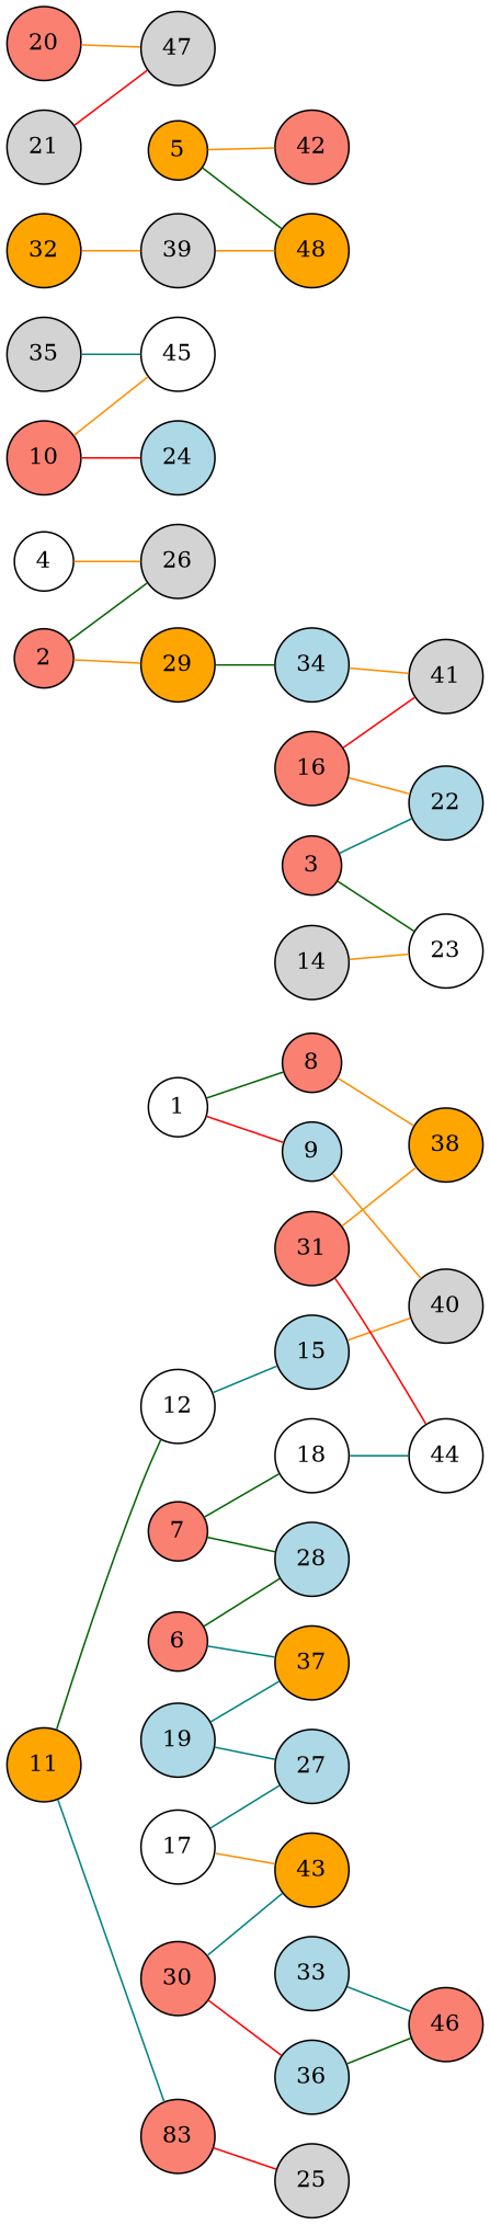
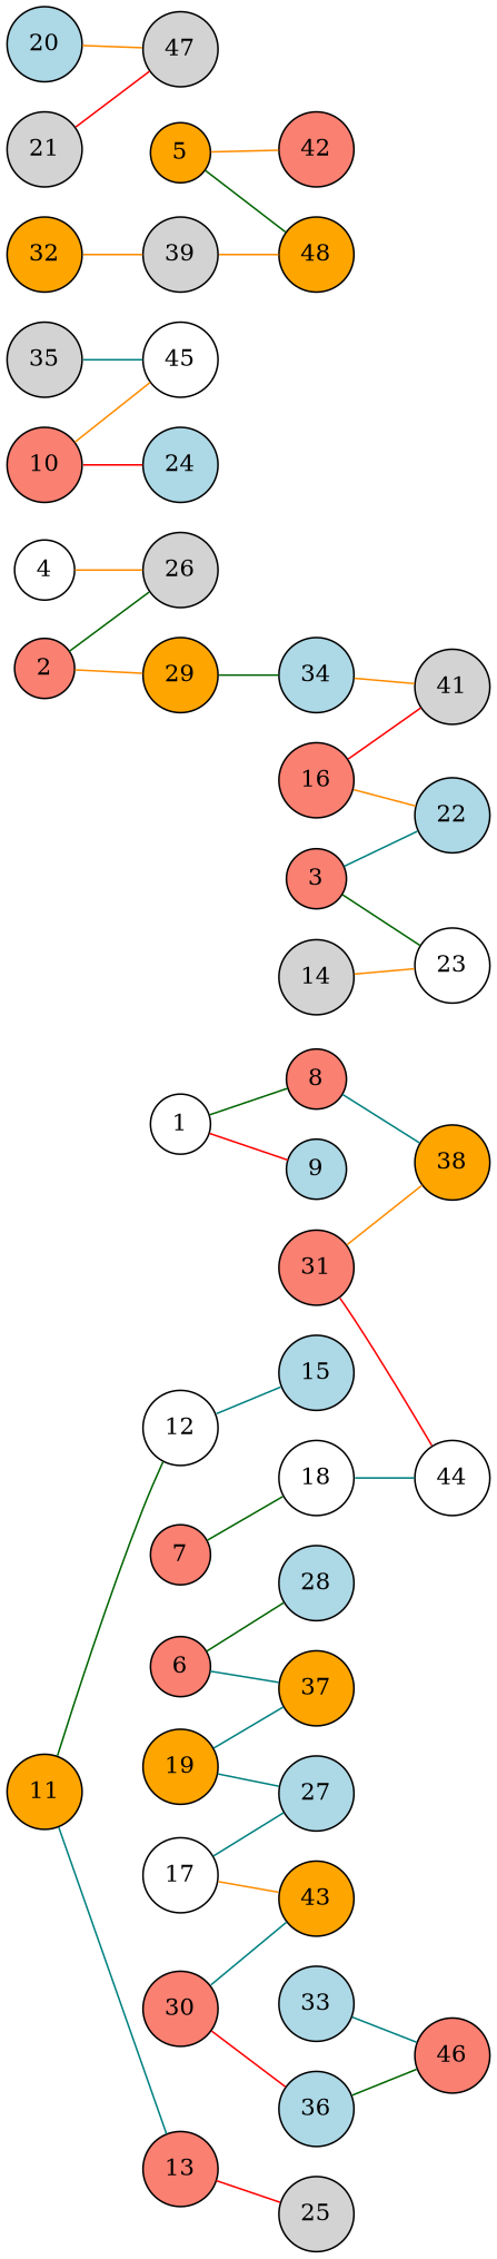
  graph {
    rankdir=LR
    node [fillcolor=salmon shape=circle style=filled]
    edge [color=darkorange]
    1 [fillcolor=white]
    8
    9 [fillcolor=lightblue]
    38 [fillcolor=orange]
-   40 [fillcolor=lightgrey]
    26 [fillcolor=lightgrey]
    2
    29 [fillcolor=orange]
    34 [fillcolor=lightblue]
    22 [fillcolor=lightblue]
    3
    23 [fillcolor=white]
    4 [fillcolor=white]
    35 [fillcolor=lightgrey]
    45 [fillcolor=white]
    5 [fillcolor=orange]
    42
    48 [fillcolor=orange]
    28 [fillcolor=lightblue]
    6
    37 [fillcolor=orange]
    7
    18 [fillcolor=white]
    44 [fillcolor=white]
    24 [fillcolor=lightblue]
    10
    11 [fillcolor=orange]
    12 [fillcolor=white]
-   13 [label=83]
+   13
    15 [fillcolor=lightblue]
    25 [fillcolor=lightgrey]
    14 [fillcolor=lightgrey]
    16
    41 [fillcolor=lightgrey]
    17 [fillcolor=white]
    27 [fillcolor=lightblue]
    43 [fillcolor=orange]
-   19 [fillcolor=lightblue]
+   19 [fillcolor=orange]
    47 [fillcolor=lightgrey]
-   20
+   20 [fillcolor=lightblue]
    33 [fillcolor=lightblue]
    46
    21 [fillcolor=lightgrey]
    32 [fillcolor=orange]
    39 [fillcolor=lightgrey]
    30
    36 [fillcolor=lightblue]
    31
    1 -- 8 [color=darkgreen]
    1 -- 9 [color=red]
-   8 -- 38
-   9 -- 40
+   8 -- 38 [color=teal]
    2 -- 26 [color=darkgreen]
    2 -- 29
    29 -- 34 [color=darkgreen]
    34 -- 41
    3 -- 22 [color=teal]
    3 -- 23 [color=darkgreen]
    4 -- 26
    35 -- 45 [color=teal]
    5 -- 42
    5 -- 48 [color=darkgreen]
    6 -- 28 [color=darkgreen]
    6 -- 37 [color=teal]
-   7 -- 28 [color=darkgreen]
    7 -- 18 [color=darkgreen]
    18 -- 44 [color=teal]
    10 -- 45
    10 -- 24 [color=red]
    11 -- 12 [color=darkgreen]
    11 -- 13 [color=teal]
    12 -- 15 [color=teal]
    13 -- 25 [color=red]
-   15 -- 40
    14 -- 23
    16 -- 22
    16 -- 41 [color=red]
    17 -- 27 [color=teal]
    17 -- 43
    19 -- 37 [color=teal]
    19 -- 27 [color=teal]
    20 -- 47
    33 -- 46 [color=teal]
    21 -- 47 [color=red]
    32 -- 39
    39 -- 48
    30 -- 43 [color=teal]
    30 -- 36 [color=red]
    36 -- 46 [color=darkgreen]
    31 -- 38
    31 -- 44 [color=red]
  }
